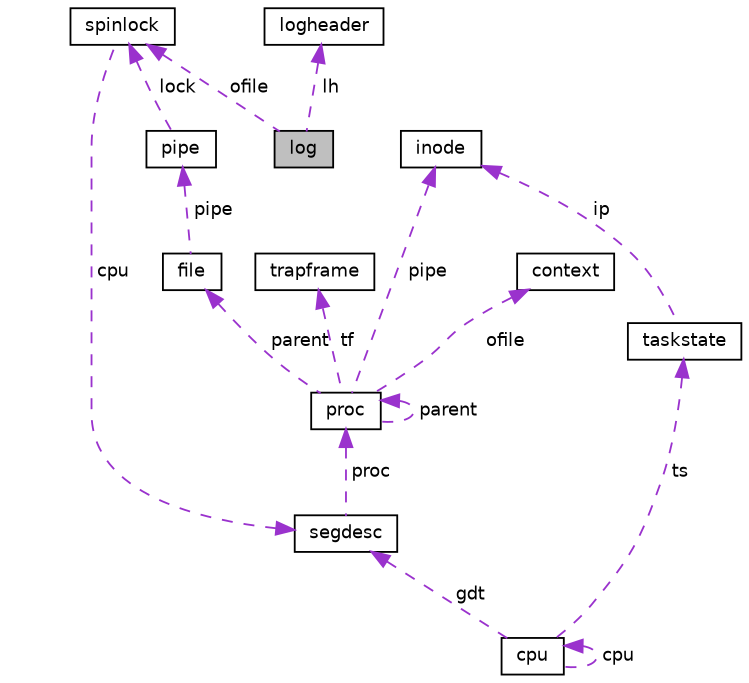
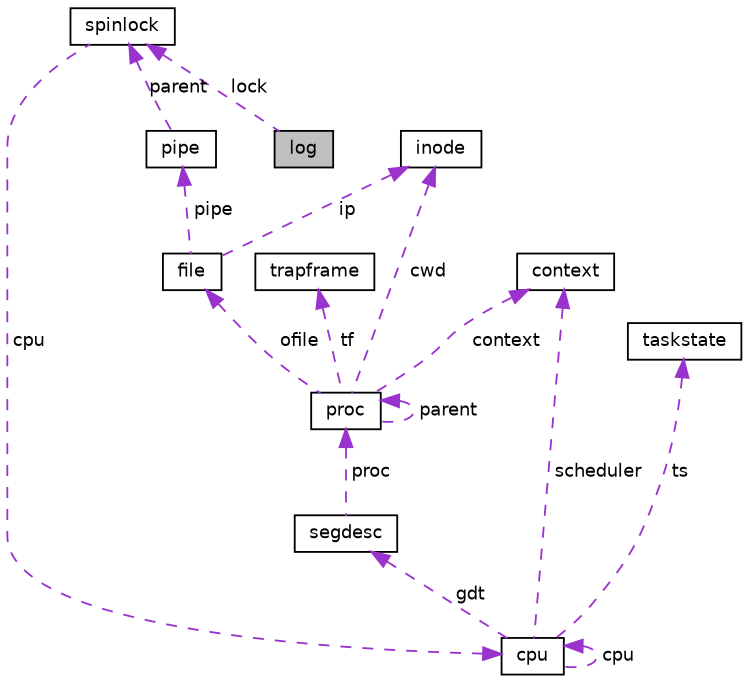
  digraph {
    node [color=black fillcolor=white fontname=Helvetica fontsize=10 shape=record style=filled]
    edge [color=darkorchid3 dir=back fontname=Helvetica fontsize=10 labelfontname=Helvetica labelfontsize=10 style=dashed]
    n1 [fillcolor=grey75 fontcolor=black height=0.2 label=log width=0.4]
    n2 [height=0.2 label=spinlock width=0.4]
    n3 [height=0.2 label=pipe width=0.4]
    n4 [height=0.2 label=file width=0.4]
    n5 [height=0.2 label=cpu width=0.4]
    n6 [height=0.2 label=segdesc width=0.4]
    n7 [height=0.2 label=context width=0.4]
    n8 [height=0.2 label=proc width=0.4]
    n9 [height=0.2 label=inode width=0.4]
    n10 [height=0.2 label=trapframe width=0.4]
    n11 [height=0.2 label=taskstate width=0.4]
-   n12 [height=0.2 label=logheader width=0.4]
-   n2 -> n1 [label=" ofile"]
-   n2 -> n3 [label=" lock"]
+   n2 -> n1 [label=" lock"]
+   n2 -> n3 [label=" parent"]
    n3 -> n4 [label=" pipe"]
-   n4 -> n8 [label=" parent"]
-   n6 -> n2 [label=" cpu"]
+   n4 -> n8 [label=" ofile"]
+   n5 -> n2 [label=" cpu"]
    n5 -> n5 [label=" cpu"]
    n6 -> n5 [label=" gdt"]
-   n7 -> n8 [label=" ofile"]
+   n7 -> n5 [label=" scheduler"]
+   n7 -> n8 [label=" context"]
    n8 -> n6 [label=" proc"]
    n8 -> n8 [label=" parent"]
-   n9 -> n11 [label=" ip"]
-   n9 -> n8 [label=" pipe"]
+   n9 -> n4 [label=" ip"]
+   n9 -> n8 [label=" cwd"]
    n10 -> n8 [label=" tf"]
    n11 -> n5 [label=" ts"]
-   n12 -> n1 [label=" lh"]
  }
